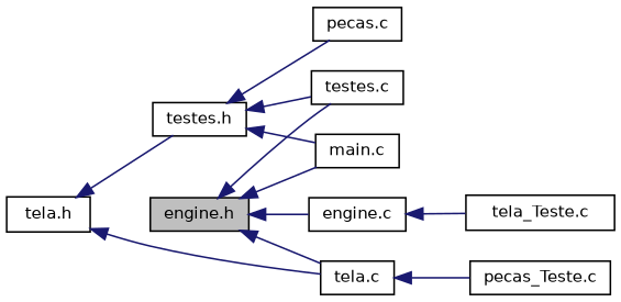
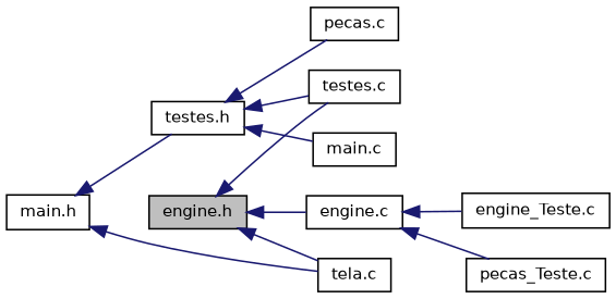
  digraph {
    rankdir=LR
    node [color=black fillcolor=white fontname=Helvetica fontsize=10 shape=record style=filled]
    edge [color=midnightblue dir=back fontname=Helvetica fontsize=10 labelfontname=Helvetica labelfontsize=10 style=solid]
    n1 [fillcolor=grey75 fontcolor=black height=0.2 label="engine.h" width=0.4]
    n2 [height=0.2 label="engine.c" width=0.4]
    n3 [height=0.2 label="main.c" width=0.4]
    n4 [height=0.2 label="testes.c" width=0.4]
    n5 [height=0.2 label="tela.c" width=0.4]
-   n6 [height=0.2 label="tela_Teste.c" width=0.4]
-   n7 [height=0.2 label="tela.h" width=0.4]
+   n6 [height=0.2 label="engine_Teste.c" width=0.4]
+   n7 [height=0.2 label="main.h" width=0.4]
    n8 [height=0.2 label="testes.h" width=0.4]
    n9 [height=0.2 label="pecas.c" width=0.4]
    n10 [height=0.2 label="pecas_Teste.c" width=0.4]
    n1 -> n2
-   n1 -> n3
    n1 -> n4
    n1 -> n5
    n2 -> n6
-   n5 -> n10
+   n2 -> n10
    n7 -> n5
    n7 -> n8
    n8 -> n3
    n8 -> n4
    n8 -> n9
  }
